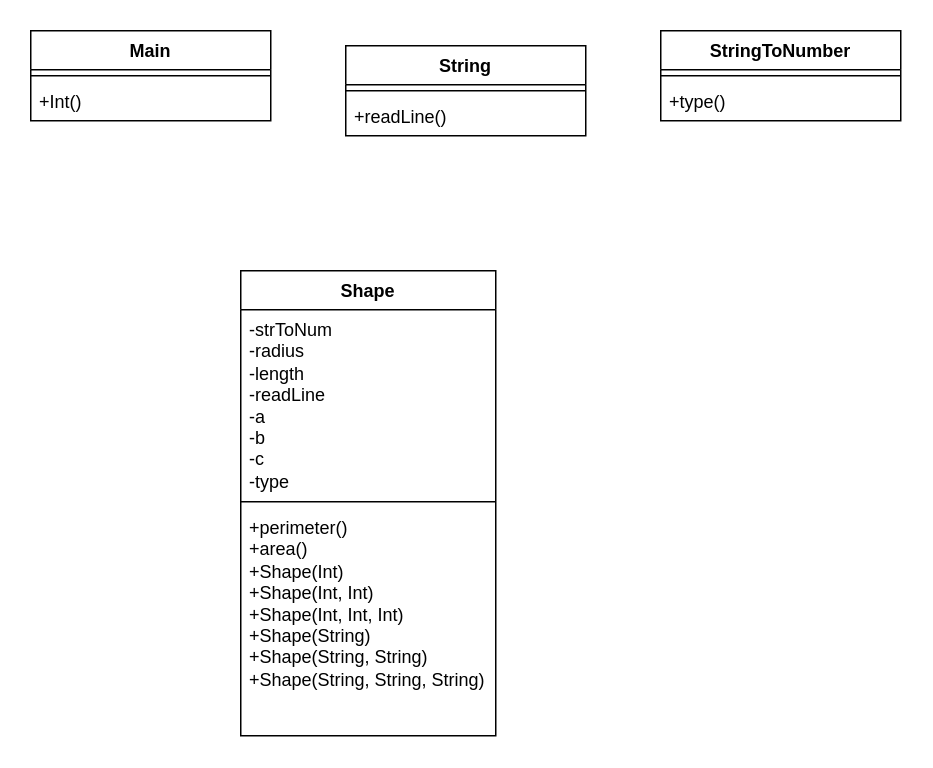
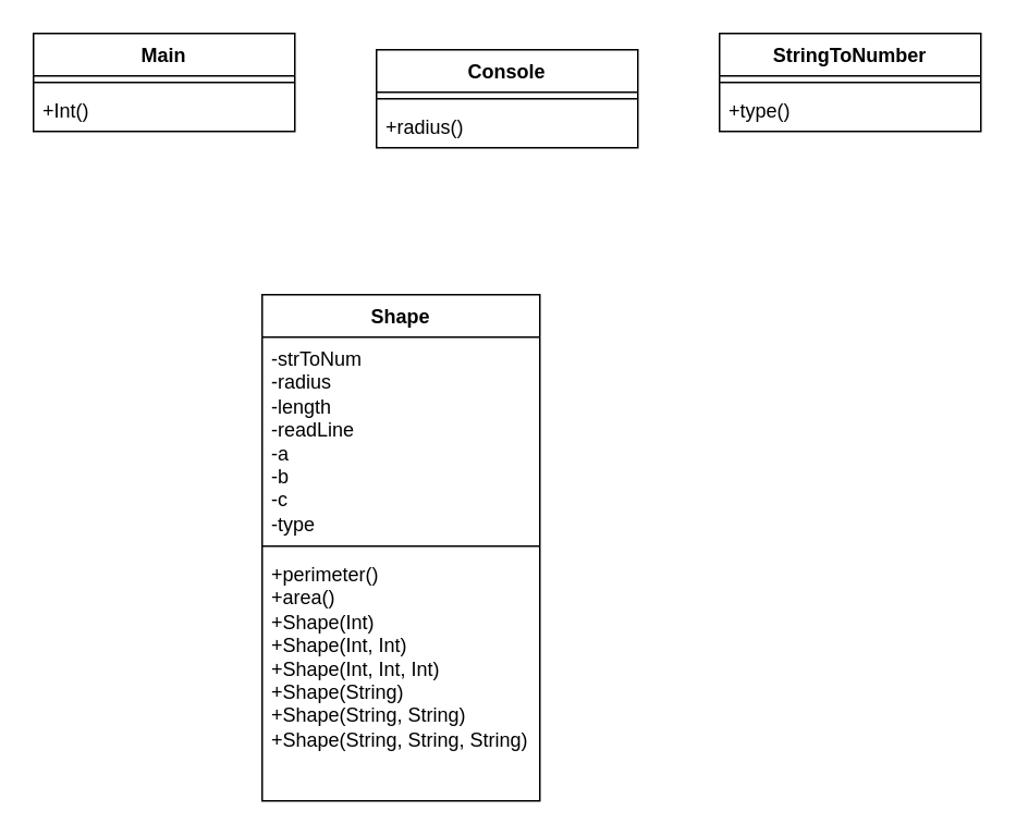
  <mxCell id="0" />
  <mxCell id="1" parent="0" />
  <mxCell id="2" value="Main" style="swimlane;fontStyle=1;align=center;verticalAlign=top;childLayout=stackLayout;horizontal=1;startSize=26;horizontalStack=0;resizeParent=1;resizeParentMax=0;resizeLast=0;collapsible=1;marginBottom=0;whiteSpace=wrap;html=1;" vertex="1" parent="1"><mxGeometry x="20" y="20" width="160" height="60" as="geometry" /></mxCell>
  <mxCell id="3" value="" style="line;strokeWidth=1;fillColor=none;align=left;verticalAlign=middle;spacingTop=-1;spacingLeft=3;spacingRight=3;rotatable=0;labelPosition=right;points=[];portConstraint=eastwest;strokeColor=inherit;" vertex="1" parent="2"><mxGeometry y="26" width="160" height="8" as="geometry" /></mxCell>
  <mxCell id="4" value="+Int()" style="text;strokeColor=none;fillColor=none;align=left;verticalAlign=top;spacingLeft=4;spacingRight=4;overflow=hidden;rotatable=0;points=[[0,0.5],[1,0.5]];portConstraint=eastwest;whiteSpace=wrap;html=1;" vertex="1" parent="2"><mxGeometry y="34" width="160" height="26" as="geometry" /></mxCell>
- <mxCell id="5" value="String" style="swimlane;fontStyle=1;align=center;verticalAlign=top;childLayout=stackLayout;horizontal=1;startSize=26;horizontalStack=0;resizeParent=1;resizeParentMax=0;resizeLast=0;collapsible=1;marginBottom=0;whiteSpace=wrap;html=1;" vertex="1" parent="1"><mxGeometry x="230" y="30" width="160" height="60" as="geometry" /></mxCell>
+ <mxCell id="5" value="Console" style="swimlane;fontStyle=1;align=center;verticalAlign=top;childLayout=stackLayout;horizontal=1;startSize=26;horizontalStack=0;resizeParent=1;resizeParentMax=0;resizeLast=0;collapsible=1;marginBottom=0;whiteSpace=wrap;html=1;" vertex="1" parent="1"><mxGeometry x="230" y="30" width="160" height="60" as="geometry" /></mxCell>
  <mxCell id="6" value="" style="line;strokeWidth=1;fillColor=none;align=left;verticalAlign=middle;spacingTop=-1;spacingLeft=3;spacingRight=3;rotatable=0;labelPosition=right;points=[];portConstraint=eastwest;strokeColor=inherit;" vertex="1" parent="5"><mxGeometry y="26" width="160" height="8" as="geometry" /></mxCell>
- <mxCell id="7" value="+readLine()" style="text;strokeColor=none;fillColor=none;align=left;verticalAlign=top;spacingLeft=4;spacingRight=4;overflow=hidden;rotatable=0;points=[[0,0.5],[1,0.5]];portConstraint=eastwest;whiteSpace=wrap;html=1;" vertex="1" parent="5"><mxGeometry y="34" width="160" height="26" as="geometry" /></mxCell>
+ <mxCell id="7" value="+radius()" style="text;strokeColor=none;fillColor=none;align=left;verticalAlign=top;spacingLeft=4;spacingRight=4;overflow=hidden;rotatable=0;points=[[0,0.5],[1,0.5]];portConstraint=eastwest;whiteSpace=wrap;html=1;" vertex="1" parent="5"><mxGeometry y="34" width="160" height="26" as="geometry" /></mxCell>
  <mxCell id="8" value="StringToNumber" style="swimlane;fontStyle=1;align=center;verticalAlign=top;childLayout=stackLayout;horizontal=1;startSize=26;horizontalStack=0;resizeParent=1;resizeParentMax=0;resizeLast=0;collapsible=1;marginBottom=0;whiteSpace=wrap;html=1;" vertex="1" parent="1"><mxGeometry x="440" y="20" width="160" height="60" as="geometry" /></mxCell>
  <mxCell id="9" value="" style="line;strokeWidth=1;fillColor=none;align=left;verticalAlign=middle;spacingTop=-1;spacingLeft=3;spacingRight=3;rotatable=0;labelPosition=right;points=[];portConstraint=eastwest;strokeColor=inherit;" vertex="1" parent="8"><mxGeometry y="26" width="160" height="8" as="geometry" /></mxCell>
  <mxCell id="10" value="+type()" style="text;strokeColor=none;fillColor=none;align=left;verticalAlign=top;spacingLeft=4;spacingRight=4;overflow=hidden;rotatable=0;points=[[0,0.5],[1,0.5]];portConstraint=eastwest;whiteSpace=wrap;html=1;" vertex="1" parent="8"><mxGeometry y="34" width="160" height="26" as="geometry" /></mxCell>
  <mxCell id="11" value="Shape" style="swimlane;fontStyle=1;align=center;verticalAlign=top;childLayout=stackLayout;horizontal=1;startSize=26;horizontalStack=0;resizeParent=1;resizeParentMax=0;resizeLast=0;collapsible=1;marginBottom=0;whiteSpace=wrap;html=1;" vertex="1" parent="1"><mxGeometry x="160" y="180" width="170" height="310" as="geometry" /></mxCell>
  <mxCell id="12" value="-strToNum&lt;div&gt;-radius&lt;/div&gt;&lt;div&gt;-length&lt;/div&gt;&lt;div&gt;-readLine&lt;/div&gt;&lt;div&gt;-a&lt;/div&gt;&lt;div&gt;-b&lt;/div&gt;&lt;div&gt;-c&lt;/div&gt;&lt;div&gt;-type&lt;/div&gt;" style="text;strokeColor=none;fillColor=none;align=left;verticalAlign=top;spacingLeft=4;spacingRight=4;overflow=hidden;rotatable=0;points=[[0,0.5],[1,0.5]];portConstraint=eastwest;whiteSpace=wrap;html=1;" vertex="1" parent="11"><mxGeometry y="26" width="170" height="124" as="geometry" /></mxCell>
  <mxCell id="13" value="" style="line;strokeWidth=1;fillColor=none;align=left;verticalAlign=middle;spacingTop=-1;spacingLeft=3;spacingRight=3;rotatable=0;labelPosition=right;points=[];portConstraint=eastwest;strokeColor=inherit;" vertex="1" parent="11"><mxGeometry y="150" width="170" height="8" as="geometry" /></mxCell>
  <mxCell id="14" value="+perimeter()&lt;div&gt;+area()&lt;/div&gt;&lt;div&gt;+Shape(Int)&lt;/div&gt;&lt;div&gt;+Shape(Int, Int)&lt;/div&gt;&lt;div&gt;+Shape(Int, Int, Int)&lt;/div&gt;&lt;div&gt;+Shape(String)&lt;/div&gt;&lt;div&gt;+Shape(String, String)&lt;/div&gt;&lt;div&gt;+Shape(String, String, String)&lt;/div&gt;" style="text;strokeColor=none;fillColor=none;align=left;verticalAlign=top;spacingLeft=4;spacingRight=4;overflow=hidden;rotatable=0;points=[[0,0.5],[1,0.5]];portConstraint=eastwest;whiteSpace=wrap;html=1;" vertex="1" parent="11"><mxGeometry y="158" width="170" height="152" as="geometry" /></mxCell>
